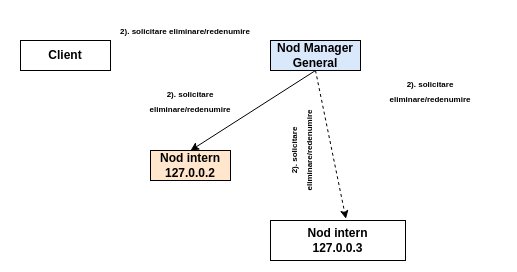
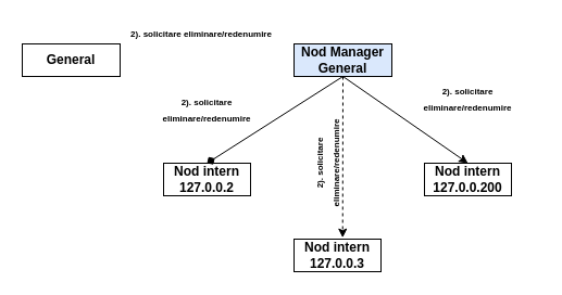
  <mxCell id="0" />
  <mxCell id="1" parent="0" />
- <mxCell id="2" value="&lt;b&gt;Client&lt;/b&gt;" style="rounded=0;whiteSpace=wrap;html=1;" parent="1" vertex="1"><mxGeometry x="20" y="40" width="90" height="30" as="geometry" /></mxCell>
+ <mxCell id="2" value="&lt;b&gt;General&lt;/b&gt;" style="rounded=0;whiteSpace=wrap;html=1;" parent="1" vertex="1"><mxGeometry x="20" y="40" width="90" height="30" as="geometry" /></mxCell>
  <mxCell id="3" value="&lt;b&gt;Nod Manager General&lt;/b&gt;" style="rounded=0;whiteSpace=wrap;html=1;fillColor=#dae8fc;" parent="1" vertex="1"><mxGeometry x="270" y="40" width="90" height="30" as="geometry" /></mxCell>
- <mxCell id="4" value="&lt;b&gt;Nod intern&lt;br&gt;127.0.0.2&lt;br&gt;&lt;/b&gt;" style="rounded=0;whiteSpace=wrap;html=1;fillColor=#ffe6cc;" parent="1" vertex="1"><mxGeometry x="150" y="150" width="80" height="30" as="geometry" /></mxCell>
- <mxCell id="5" value="&lt;b&gt;Nod intern&lt;br&gt;127.0.0.3&lt;br&gt;&lt;/b&gt;" style="rounded=0;whiteSpace=wrap;html=1;" parent="1" vertex="1"><mxGeometry x="270" y="220" width="135" height="40" as="geometry" /></mxCell>
+ <mxCell id="4" value="&lt;b&gt;Nod intern&lt;br&gt;127.0.0.2&lt;br&gt;&lt;/b&gt;" style="rounded=0;whiteSpace=wrap;html=1;" parent="1" vertex="1"><mxGeometry x="150" y="150" width="80" height="30" as="geometry" /></mxCell>
+ <mxCell id="5" value="&lt;b&gt;Nod intern&lt;br&gt;127.0.0.3&lt;br&gt;&lt;/b&gt;" style="rounded=0;whiteSpace=wrap;html=1;" parent="1" vertex="1"><mxGeometry x="270" y="220" width="80" height="30" as="geometry" /></mxCell>
+ <mxCell id="6" value="&lt;b&gt;Nod intern&lt;br&gt;127.0.0.200&lt;br&gt;&lt;/b&gt;" style="rounded=0;whiteSpace=wrap;html=1;" parent="1" vertex="1"><mxGeometry x="390" y="150" width="80" height="30" as="geometry" /></mxCell>
  <mxCell id="7" value="&lt;font style=&quot;font-size: 8px&quot;&gt;&lt;b&gt;2). solicitare eliminare/redenumire&lt;/b&gt;&lt;/font&gt;" style="text;html=1;strokeColor=none;fillColor=none;align=center;verticalAlign=middle;whiteSpace=wrap;rounded=0;" parent="1" vertex="1"><mxGeometry x="100" y="20" width="170" height="20" as="geometry" /></mxCell>
- <mxCell id="8" value="" style="endArrow=classic;html=1;exitX=0.5;exitY=1;exitDx=0;exitDy=0;entryX=0.5;entryY=0;entryDx=0;entryDy=0;" edge="1" parent="1" source="3" target="4"><mxGeometry width="50" height="50" relative="1" as="geometry"><mxPoint x="270" y="200" as="sourcePoint" /><mxPoint x="320" y="150" as="targetPoint" /></mxGeometry></mxCell>
+ <mxCell id="8" value="" style="endArrow=diamond;html=1;exitX=0.5;exitY=1;exitDx=0;exitDy=0;entryX=0.5;entryY=0;entryDx=0;entryDy=0;" edge="1" parent="1" source="3" target="4"><mxGeometry width="50" height="50" relative="1" as="geometry"><mxPoint x="270" y="200" as="sourcePoint" /><mxPoint x="320" y="150" as="targetPoint" /></mxGeometry></mxCell>
  <mxCell id="9" value="" style="endArrow=classic;html=1;exitX=0.5;exitY=1;exitDx=0;exitDy=0;entryX=0.559;entryY=-0.043;entryDx=0;entryDy=0;entryPerimeter=0;dashed=1;" edge="1" parent="1" source="3" target="5"><mxGeometry width="50" height="50" relative="1" as="geometry"><mxPoint x="270" y="200" as="sourcePoint" /><mxPoint x="315" y="150" as="targetPoint" /></mxGeometry></mxCell>
+ <mxCell id="10" value="" style="endArrow=classic;html=1;exitX=0.5;exitY=1;exitDx=0;exitDy=0;entryX=0.5;entryY=0;entryDx=0;entryDy=0;" edge="1" parent="1" source="3" target="6"><mxGeometry width="50" height="50" relative="1" as="geometry"><mxPoint x="270" y="200" as="sourcePoint" /><mxPoint x="320" y="150" as="targetPoint" /></mxGeometry></mxCell>
  <mxCell id="11" value="&lt;font style=&quot;font-size: 8px&quot;&gt;&lt;b&gt;2). solicitare eliminare/redenumire&lt;/b&gt;&lt;/font&gt;" style="text;html=1;strokeColor=none;fillColor=none;align=center;verticalAlign=middle;whiteSpace=wrap;rounded=0;rotation=0;" vertex="1" parent="1"><mxGeometry x="365" y="80" width="130" height="20" as="geometry" /></mxCell>
  <mxCell id="12" value="&lt;font style=&quot;font-size: 8px&quot;&gt;&lt;b&gt;2). solicitare eliminare/redenumire&lt;/b&gt;&lt;/font&gt;" style="text;html=1;strokeColor=none;fillColor=none;align=center;verticalAlign=middle;whiteSpace=wrap;rounded=0;rotation=0;" vertex="1" parent="1"><mxGeometry x="125" y="90" width="130" height="20" as="geometry" /></mxCell>
  <mxCell id="13" value="&lt;font style=&quot;font-size: 8px&quot;&gt;&lt;b&gt;2). solicitare eliminare/redenumire&lt;/b&gt;&lt;/font&gt;" style="text;html=1;strokeColor=none;fillColor=none;align=center;verticalAlign=middle;whiteSpace=wrap;rounded=0;rotation=-90;" vertex="1" parent="1"><mxGeometry x="235" y="140" width="130" height="20" as="geometry" /></mxCell>
